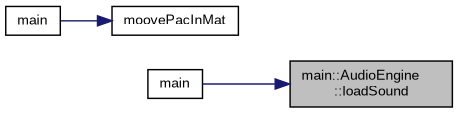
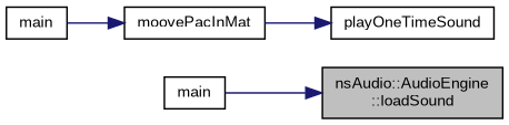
  digraph {
    fontname="Liberation Sans"
    rankdir=RL
    node [color=black fillcolor=white fontname="Liberation Sans" fontsize=10 shape=record style=filled]
    edge [color=midnightblue dir=back fontname="Liberation Sans" fontsize=10 labelfontname=Helvetica labelfontsize=10 style=solid]
-   n1 [fillcolor=grey75 fontcolor=black height=0.2 label="main::AudioEngine\l::loadSound" width=0.4]
+   n1 [fillcolor=grey75 fontcolor=black height=0.2 label="nsAudio::AudioEngine\l::loadSound" width=0.4]
    n2 [height=0.2 label=main width=0.4]
+   n3 [height=0.2 label=playOneTimeSound width=0.4]
    n4 [height=0.2 label=moovePacInMat width=0.4]
    n5 [height=0.2 label=main width=0.4]
    n1 -> n2
+   n3 -> n4
    n4 -> n5
  }
